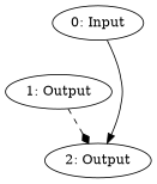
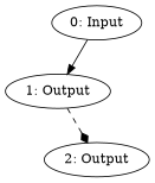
  digraph {
    n1 [label="0: Input"]
    n2 [label="1: Output"]
    n3 [label="2: Output"]
-   n1 -> n3 [arrowhead=normal style=solid]
+   n1 -> n2 [arrowhead=normal style=solid]
    n2 -> n3 [arrowhead=diamond style=dashed]
  }
